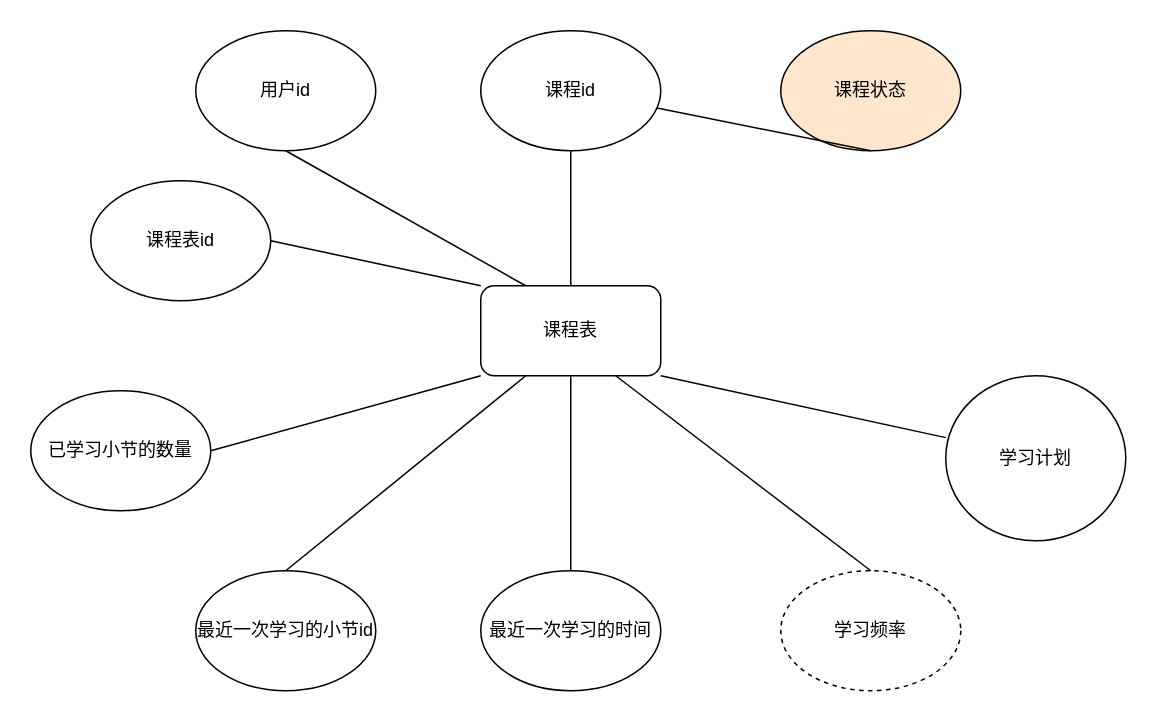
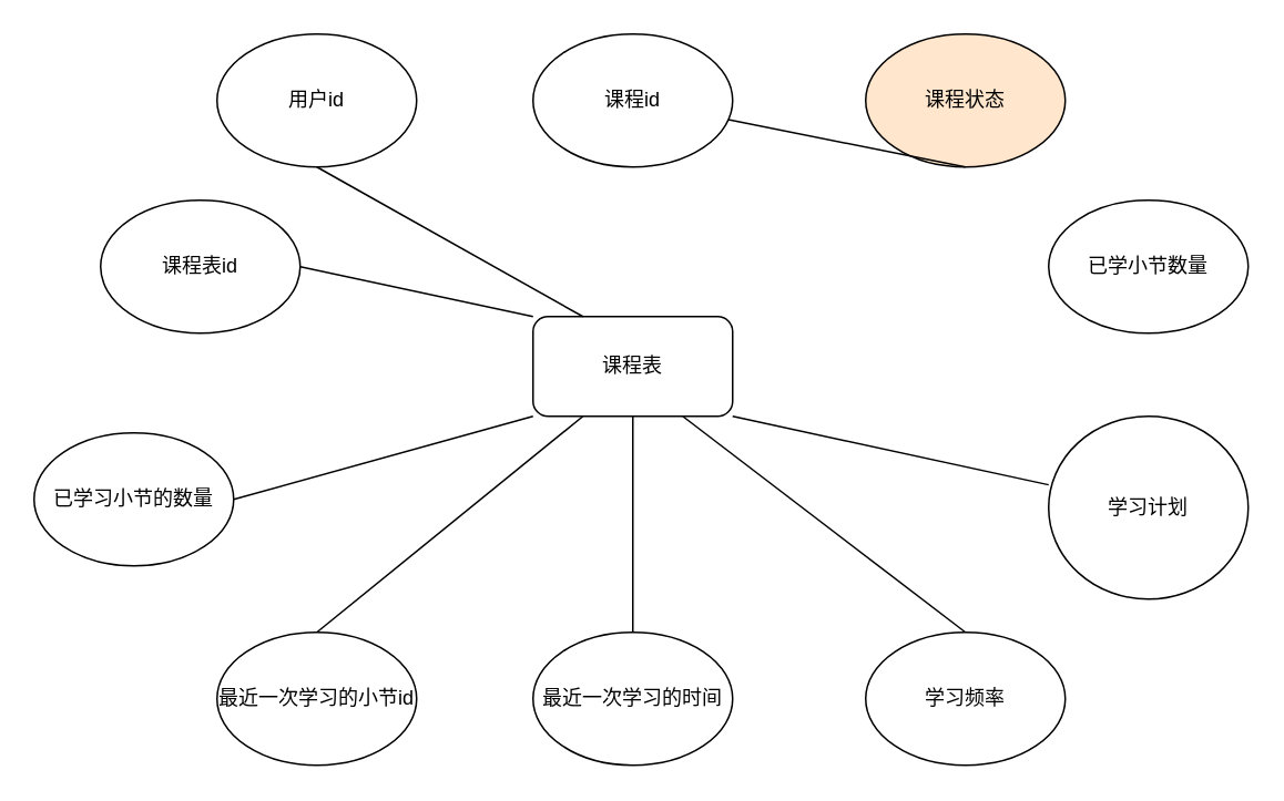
  <mxCell id="0" />
  <mxCell id="1" parent="0" />
  <mxCell id="2" value="课程表" style="rounded=1;whiteSpace=wrap;html=1;" parent="1" vertex="1"><mxGeometry x="320" y="190" width="120" height="60" as="geometry" /></mxCell>
  <mxCell id="3" value="课程表id" style="ellipse;whiteSpace=wrap;html=1;" parent="1" vertex="1"><mxGeometry x="60" y="120" width="120" height="80" as="geometry" /></mxCell>
  <mxCell id="4" value="用户id" style="ellipse;whiteSpace=wrap;html=1;" parent="1" vertex="1"><mxGeometry x="130" y="20" width="120" height="80" as="geometry" /></mxCell>
  <mxCell id="5" value="课程id" style="ellipse;whiteSpace=wrap;html=1;" parent="1" vertex="1"><mxGeometry x="320" y="20" width="120" height="80" as="geometry" /></mxCell>
  <mxCell id="6" value="课程状态" style="ellipse;whiteSpace=wrap;html=1;fillColor=#ffe6cc;" parent="1" vertex="1"><mxGeometry x="520" y="20" width="120" height="80" as="geometry" /></mxCell>
+ <mxCell id="7" value="已学小节数量" style="ellipse;whiteSpace=wrap;html=1;" parent="1" vertex="1"><mxGeometry x="630" y="120" width="120" height="80" as="geometry" /></mxCell>
  <mxCell id="8" value="最近一次学习的小节id" style="ellipse;whiteSpace=wrap;html=1;" parent="1" vertex="1"><mxGeometry x="130" y="380" width="120" height="80" as="geometry" /></mxCell>
  <mxCell id="9" value="最近一次学习的时间" style="ellipse;whiteSpace=wrap;html=1;" parent="1" vertex="1"><mxGeometry x="320" y="380" width="120" height="80" as="geometry" /></mxCell>
  <mxCell id="10" value="" style="endArrow=none;html=1;rounded=0;entryX=0;entryY=0;entryDx=0;entryDy=0;exitX=1;exitY=0.5;exitDx=0;exitDy=0;" parent="1" source="3" target="2" edge="1"><mxGeometry width="50" height="50" relative="1" as="geometry"><mxPoint x="210" y="230" as="sourcePoint" /><mxPoint x="260" y="180" as="targetPoint" /></mxGeometry></mxCell>
  <mxCell id="11" value="" style="endArrow=none;html=1;rounded=0;entryX=0.25;entryY=0;entryDx=0;entryDy=0;exitX=0.5;exitY=1;exitDx=0;exitDy=0;" parent="1" source="4" target="2" edge="1"><mxGeometry width="50" height="50" relative="1" as="geometry"><mxPoint x="130" y="160" as="sourcePoint" /><mxPoint x="330" y="200" as="targetPoint" /></mxGeometry></mxCell>
- <mxCell id="12" value="" style="endArrow=none;html=1;rounded=0;entryX=0.5;entryY=0;entryDx=0;entryDy=0;exitX=0.5;exitY=1;exitDx=0;exitDy=0;" parent="1" source="5" target="2" edge="1"><mxGeometry width="50" height="50" relative="1" as="geometry"><mxPoint x="140" y="170" as="sourcePoint" /><mxPoint x="340" y="210" as="targetPoint" /></mxGeometry></mxCell>
  <mxCell id="13" value="" style="endArrow=none;html=1;rounded=0;exitX=0.5;exitY=1;exitDx=0;exitDy=0;" parent="1" source="6" target="5" edge="1"><mxGeometry width="50" height="50" relative="1" as="geometry"><mxPoint x="150" y="180" as="sourcePoint" /><mxPoint x="350" y="220" as="targetPoint" /></mxGeometry></mxCell>
  <mxCell id="14" value="" style="endArrow=none;html=1;rounded=0;entryX=0.25;entryY=1;entryDx=0;entryDy=0;exitX=0.5;exitY=0;exitDx=0;exitDy=0;" parent="1" source="8" target="2" edge="1"><mxGeometry width="50" height="50" relative="1" as="geometry"><mxPoint x="590" y="370" as="sourcePoint" /><mxPoint x="370" y="240" as="targetPoint" /></mxGeometry></mxCell>
  <mxCell id="15" value="" style="endArrow=none;html=1;rounded=0;entryX=0.5;entryY=0;entryDx=0;entryDy=0;" parent="1" target="9" edge="1"><mxGeometry width="50" height="50" relative="1" as="geometry"><mxPoint x="380" y="250" as="sourcePoint" /><mxPoint x="380" y="250" as="targetPoint" /></mxGeometry></mxCell>
  <mxCell id="16" value="学习计划" style="ellipse;whiteSpace=wrap;html=1;" parent="1" vertex="1"><mxGeometry x="630" y="250" width="120" height="110" as="geometry" /></mxCell>
  <mxCell id="17" value="" style="endArrow=none;html=1;rounded=0;entryX=1;entryY=1;entryDx=0;entryDy=0;exitX=0;exitY=0.375;exitDx=0;exitDy=0;exitPerimeter=0;" parent="1" source="16" target="2" edge="1"><mxGeometry width="50" height="50" relative="1" as="geometry"><mxPoint x="590" y="380" as="sourcePoint" /><mxPoint x="420" y="260" as="targetPoint" /></mxGeometry></mxCell>
  <mxCell id="18" value="已学习小节的数量" style="ellipse;whiteSpace=wrap;html=1;" vertex="1" parent="1"><mxGeometry x="20" y="260" width="120" height="80" as="geometry" /></mxCell>
  <mxCell id="19" value="" style="endArrow=none;html=1;rounded=0;exitX=1;exitY=0.5;exitDx=0;exitDy=0;" edge="1" parent="1" source="18"><mxGeometry width="50" height="50" relative="1" as="geometry"><mxPoint x="390" y="390" as="sourcePoint" /><mxPoint x="320" y="250" as="targetPoint" /></mxGeometry></mxCell>
- <mxCell id="20" value="学习频率" style="ellipse;whiteSpace=wrap;html=1;dashed=1;" vertex="1" parent="1"><mxGeometry x="520" y="380" width="120" height="80" as="geometry" /></mxCell>
+ <mxCell id="20" value="学习频率" style="ellipse;whiteSpace=wrap;html=1;" vertex="1" parent="1"><mxGeometry x="520" y="380" width="120" height="80" as="geometry" /></mxCell>
  <mxCell id="21" value="" style="endArrow=none;html=1;rounded=0;entryX=0.5;entryY=0;entryDx=0;entryDy=0;exitX=0.75;exitY=1;exitDx=0;exitDy=0;" edge="1" parent="1" source="2" target="20"><mxGeometry width="50" height="50" relative="1" as="geometry"><mxPoint x="390" y="260" as="sourcePoint" /><mxPoint x="390" y="390" as="targetPoint" /></mxGeometry></mxCell>
